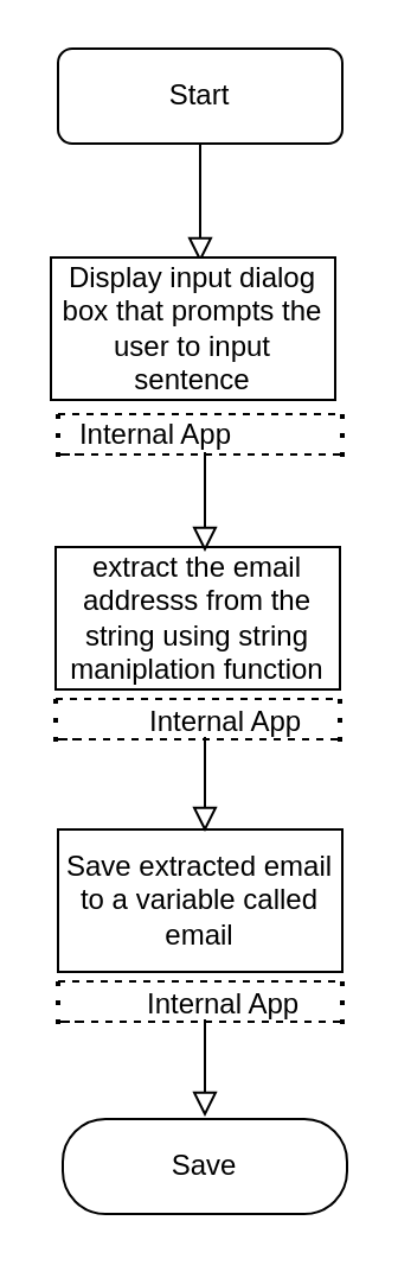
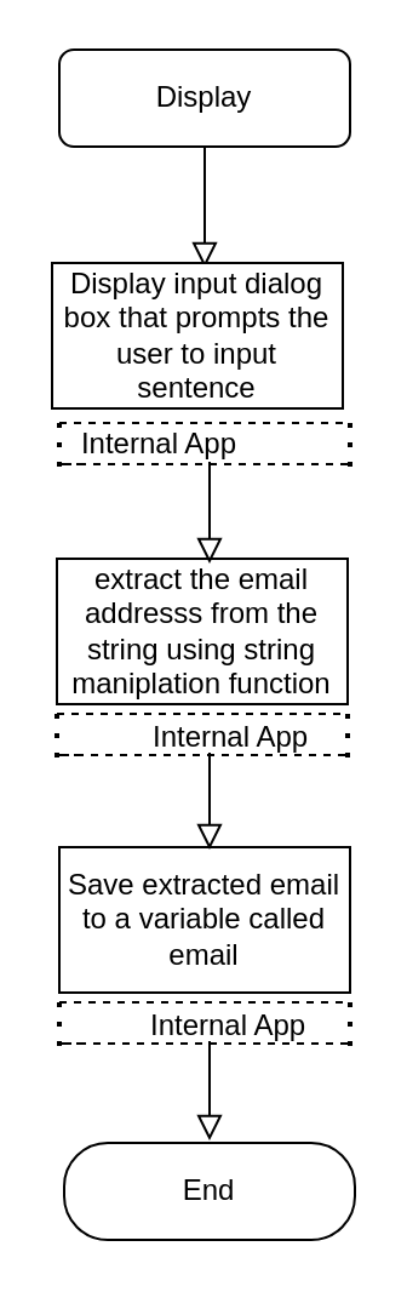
  <mxCell id="0" />
  <mxCell id="1" parent="0" />
  <mxCell id="2" value="" style="rounded=0;html=1;jettySize=auto;orthogonalLoop=1;fontSize=11;endArrow=block;endFill=0;endSize=8;strokeWidth=1;shadow=0;labelBackgroundColor=none;edgeStyle=orthogonalEdgeStyle;" parent="1" source="3" edge="1"><mxGeometry relative="1" as="geometry"><mxPoint x="84" y="110" as="targetPoint" /></mxGeometry></mxCell>
- <mxCell id="3" value="Start" style="rounded=1;whiteSpace=wrap;html=1;fontSize=12;glass=0;strokeWidth=1;shadow=0;" parent="1" vertex="1"><mxGeometry x="24" y="20" width="120" height="40" as="geometry" /></mxCell>
+ <mxCell id="3" value="Display" style="rounded=1;whiteSpace=wrap;html=1;fontSize=12;glass=0;strokeWidth=1;shadow=0;" parent="1" vertex="1"><mxGeometry x="24" y="20" width="120" height="40" as="geometry" /></mxCell>
  <mxCell id="4" value="Display input dialog box that prompts the user to input sentence" style="rounded=0;whiteSpace=wrap;html=1;" parent="1" vertex="1"><mxGeometry x="21" y="108" width="120" height="60" as="geometry" /></mxCell>
  <mxCell id="5" value="" style="endArrow=none;dashed=1;html=1;rounded=0;" parent="1" edge="1"><mxGeometry width="50" height="50" relative="1" as="geometry"><mxPoint x="24" y="174" as="sourcePoint" /><mxPoint x="144" y="174" as="targetPoint" /><Array as="points"><mxPoint x="94" y="174" /><mxPoint x="144" y="174" /></Array></mxGeometry></mxCell>
  <mxCell id="6" value="" style="endArrow=none;dashed=1;html=1;rounded=0;" parent="1" edge="1"><mxGeometry width="50" height="50" relative="1" as="geometry"><mxPoint x="34" y="191" as="sourcePoint" /><mxPoint x="144" y="191" as="targetPoint" /><Array as="points"><mxPoint x="24" y="191" /><mxPoint x="44" y="191" /><mxPoint x="104" y="191" /><mxPoint x="144" y="191" /></Array></mxGeometry></mxCell>
  <mxCell id="7" value="" style="endArrow=none;dashed=1;html=1;dashPattern=1 3;strokeWidth=2;rounded=0;" parent="1" edge="1"><mxGeometry width="50" height="50" relative="1" as="geometry"><mxPoint x="144" y="192" as="sourcePoint" /><mxPoint x="144" y="172" as="targetPoint" /></mxGeometry></mxCell>
  <mxCell id="8" value="" style="endArrow=none;dashed=1;html=1;dashPattern=1 3;strokeWidth=2;rounded=0;" parent="1" edge="1"><mxGeometry width="50" height="50" relative="1" as="geometry"><mxPoint x="24" y="192" as="sourcePoint" /><mxPoint x="24" y="172" as="targetPoint" /></mxGeometry></mxCell>
  <mxCell id="9" value="extract the email addresss from the string using string maniplation function" style="rounded=0;whiteSpace=wrap;html=1;" parent="1" vertex="1"><mxGeometry x="23" y="230" width="120" height="60" as="geometry" /></mxCell>
  <mxCell id="10" value="" style="endArrow=none;dashed=1;html=1;rounded=0;" parent="1" edge="1"><mxGeometry width="50" height="50" relative="1" as="geometry"><mxPoint x="23" y="294" as="sourcePoint" /><mxPoint x="143" y="294" as="targetPoint" /><Array as="points"><mxPoint x="93" y="294" /><mxPoint x="143" y="294" /></Array></mxGeometry></mxCell>
  <mxCell id="11" value="" style="endArrow=none;dashed=1;html=1;rounded=0;" parent="1" edge="1"><mxGeometry width="50" height="50" relative="1" as="geometry"><mxPoint x="33" y="311" as="sourcePoint" /><mxPoint x="143" y="311" as="targetPoint" /><Array as="points"><mxPoint x="23" y="311" /><mxPoint x="43" y="311" /><mxPoint x="103" y="311" /><mxPoint x="143" y="311" /></Array></mxGeometry></mxCell>
  <mxCell id="12" value="" style="endArrow=none;dashed=1;html=1;dashPattern=1 3;strokeWidth=2;rounded=0;" parent="1" edge="1"><mxGeometry width="50" height="50" relative="1" as="geometry"><mxPoint x="143" y="312" as="sourcePoint" /><mxPoint x="143" y="292" as="targetPoint" /></mxGeometry></mxCell>
  <mxCell id="13" value="" style="endArrow=none;dashed=1;html=1;dashPattern=1 3;strokeWidth=2;rounded=0;" parent="1" edge="1"><mxGeometry width="50" height="50" relative="1" as="geometry"><mxPoint x="23" y="312" as="sourcePoint" /><mxPoint x="23" y="292" as="targetPoint" /></mxGeometry></mxCell>
  <mxCell id="14" value="Internal App" style="text;html=1;align=center;verticalAlign=middle;resizable=0;points=[];autosize=1;strokeColor=none;fillColor=none;" parent="1" vertex="1"><mxGeometry x="20" y="168" width="90" height="30" as="geometry" /></mxCell>
  <mxCell id="15" value="Save extracted email to a variable called email" style="rounded=0;whiteSpace=wrap;html=1;" parent="1" vertex="1"><mxGeometry x="24" y="349" width="120" height="60" as="geometry" /></mxCell>
  <mxCell id="16" value="" style="endArrow=none;dashed=1;html=1;rounded=0;" parent="1" edge="1"><mxGeometry width="50" height="50" relative="1" as="geometry"><mxPoint x="24" y="413" as="sourcePoint" /><mxPoint x="144" y="413" as="targetPoint" /><Array as="points"><mxPoint x="94" y="413" /><mxPoint x="144" y="413" /></Array></mxGeometry></mxCell>
  <mxCell id="17" value="" style="endArrow=none;dashed=1;html=1;rounded=0;" parent="1" edge="1"><mxGeometry width="50" height="50" relative="1" as="geometry"><mxPoint x="34" y="430" as="sourcePoint" /><mxPoint x="144" y="430" as="targetPoint" /><Array as="points"><mxPoint x="24" y="430" /><mxPoint x="44" y="430" /><mxPoint x="104" y="430" /><mxPoint x="144" y="430" /></Array></mxGeometry></mxCell>
  <mxCell id="18" value="" style="endArrow=none;dashed=1;html=1;dashPattern=1 3;strokeWidth=2;rounded=0;" parent="1" edge="1"><mxGeometry width="50" height="50" relative="1" as="geometry"><mxPoint x="144" y="431" as="sourcePoint" /><mxPoint x="144" y="411" as="targetPoint" /></mxGeometry></mxCell>
  <mxCell id="19" value="" style="endArrow=none;dashed=1;html=1;dashPattern=1 3;strokeWidth=2;rounded=0;" parent="1" edge="1"><mxGeometry width="50" height="50" relative="1" as="geometry"><mxPoint x="24" y="431" as="sourcePoint" /><mxPoint x="24" y="411" as="targetPoint" /></mxGeometry></mxCell>
  <mxCell id="20" value="Internal App" style="text;whiteSpace=wrap;html=1;" parent="1" vertex="1"><mxGeometry x="61" y="290" width="80" height="40" as="geometry" /></mxCell>
  <mxCell id="21" value="Internal App" style="text;whiteSpace=wrap;html=1;" parent="1" vertex="1"><mxGeometry x="60" y="409" width="80" height="40" as="geometry" /></mxCell>
  <mxCell id="22" value="" style="rounded=0;html=1;jettySize=auto;orthogonalLoop=1;fontSize=11;endArrow=block;endFill=0;endSize=8;strokeWidth=1;shadow=0;labelBackgroundColor=none;edgeStyle=orthogonalEdgeStyle;" parent="1" edge="1"><mxGeometry relative="1" as="geometry"><mxPoint x="86" y="190" as="sourcePoint" /><mxPoint x="86" y="232" as="targetPoint" /></mxGeometry></mxCell>
  <mxCell id="23" value="" style="rounded=0;html=1;jettySize=auto;orthogonalLoop=1;fontSize=11;endArrow=block;endFill=0;endSize=8;strokeWidth=1;shadow=0;labelBackgroundColor=none;edgeStyle=orthogonalEdgeStyle;" parent="1" edge="1"><mxGeometry relative="1" as="geometry"><mxPoint x="86" y="320" as="sourcePoint" /><mxPoint x="86" y="350" as="targetPoint" /><Array as="points"><mxPoint x="86" y="310" /><mxPoint x="86" y="310" /></Array></mxGeometry></mxCell>
  <mxCell id="24" value="" style="rounded=0;html=1;jettySize=auto;orthogonalLoop=1;fontSize=11;endArrow=block;endFill=0;endSize=8;strokeWidth=1;shadow=0;labelBackgroundColor=none;edgeStyle=orthogonalEdgeStyle;" parent="1" edge="1"><mxGeometry relative="1" as="geometry"><mxPoint x="86" y="439" as="sourcePoint" /><mxPoint x="86" y="470" as="targetPoint" /><Array as="points"><mxPoint x="86" y="429" /><mxPoint x="86" y="429" /></Array></mxGeometry></mxCell>
- <mxCell id="25" value="Save" style="rounded=1;whiteSpace=wrap;html=1;fontSize=12;glass=0;strokeWidth=1;shadow=0;arcSize=45;" parent="1" vertex="1"><mxGeometry x="26" y="471" width="120" height="40" as="geometry" /></mxCell>
+ <mxCell id="25" value="End" style="rounded=1;whiteSpace=wrap;html=1;fontSize=12;glass=0;strokeWidth=1;shadow=0;arcSize=45;" parent="1" vertex="1"><mxGeometry x="26" y="471" width="120" height="40" as="geometry" /></mxCell>
